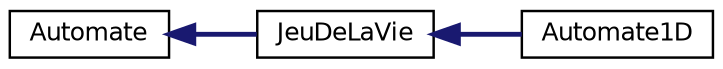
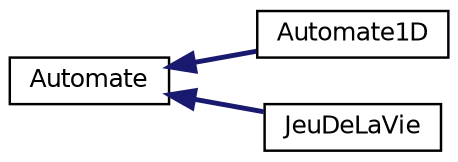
  digraph {
    fontname="DejaVu Sans"
    rankdir=LR
    node [color=black fillcolor=white fontname="DejaVu Sans" fontsize=10 shape=record style=filled]
    edge [color=midnightblue dir=back fontname="DejaVu Sans" fontsize=10 labelfontname=Helvetica labelfontsize=10 style=bold]
    n1 [height=0.2 label=Automate width=0.4]
    n2 [height=0.2 label=Automate1D width=0.4]
    n3 [height=0.2 label=JeuDeLaVie width=0.4]
-   n3 -> n2
+   n1 -> n2
    n1 -> n3
  }
